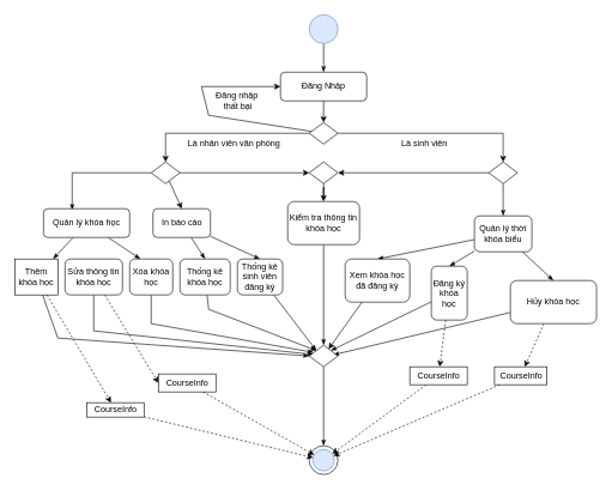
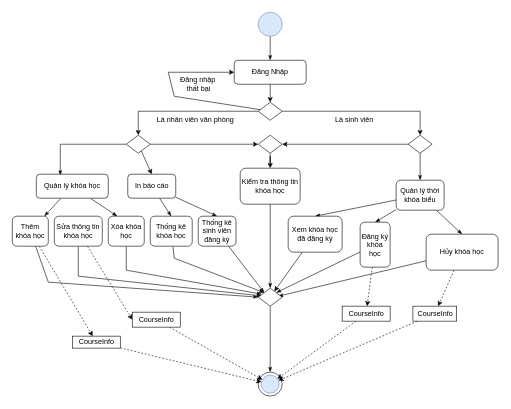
  <mxCell id="0" />
  <mxCell id="1" parent="0" />
  <mxCell id="2" value="" style="edgeStyle=orthogonalEdgeStyle;rounded=0;orthogonalLoop=1;jettySize=auto;html=1;endArrow=classicThin;endFill=1;" parent="1" source="3" target="5" edge="1"><mxGeometry relative="1" as="geometry" /></mxCell>
  <mxCell id="3" value="" style="ellipse;whiteSpace=wrap;html=1;aspect=fixed;fillColor=#dae8fc;strokeColor=#6c8ebf;" parent="1" vertex="1"><mxGeometry x="430" y="20" width="40" height="40" as="geometry" /></mxCell>
  <mxCell id="4" value="" style="rounded=0;orthogonalLoop=1;jettySize=auto;html=1;entryX=0.5;entryY=0;entryDx=0;entryDy=0;" parent="1" source="5" edge="1" target="11"><mxGeometry relative="1" as="geometry"><mxPoint x="450" y="160" as="targetPoint" /></mxGeometry></mxCell>
  <mxCell id="5" value="Đăng Nhập" style="rounded=1;whiteSpace=wrap;html=1;direction=west;" parent="1" vertex="1"><mxGeometry x="390" y="100" width="120" height="40" as="geometry" /></mxCell>
  <mxCell id="6" style="edgeStyle=orthogonalEdgeStyle;rounded=0;orthogonalLoop=1;jettySize=auto;html=1;" edge="1" parent="1" source="11" target="63"><mxGeometry relative="1" as="geometry"><mxPoint x="229.69" y="220.103" as="targetPoint" /></mxGeometry></mxCell>
  <mxCell id="7" value="Là nhân viên văn phòng" style="text;html=1;resizable=0;points=[];align=center;verticalAlign=middle;labelBackgroundColor=#ffffff;" vertex="1" connectable="0" parent="6"><mxGeometry x="0.127" relative="1" as="geometry"><mxPoint x="29.5" y="14.5" as="offset" /></mxGeometry></mxCell>
  <mxCell id="8" style="edgeStyle=orthogonalEdgeStyle;rounded=0;orthogonalLoop=1;jettySize=auto;html=1;" edge="1" parent="1" source="11" target="65"><mxGeometry relative="1" as="geometry"><mxPoint x="700.034" y="220.103" as="targetPoint" /></mxGeometry></mxCell>
  <mxCell id="9" style="edgeStyle=none;rounded=0;orthogonalLoop=1;jettySize=auto;html=1;entryX=1;entryY=0.5;entryDx=0;entryDy=0;" edge="1" parent="1" source="11" target="5"><mxGeometry relative="1" as="geometry"><mxPoint x="310" y="130" as="targetPoint" /><Array as="points"><mxPoint x="290" y="160" /><mxPoint x="280" y="120" /></Array></mxGeometry></mxCell>
  <mxCell id="10" value="Đăng nhập&lt;br&gt;&amp;nbsp;thất bại" style="text;html=1;resizable=0;points=[];align=center;verticalAlign=middle;labelBackgroundColor=#ffffff;" vertex="1" connectable="0" parent="9"><mxGeometry x="-0.116" y="2" relative="1" as="geometry"><mxPoint x="24.5" y="-25.5" as="offset" /></mxGeometry></mxCell>
  <mxCell id="11" value="" style="rhombus;whiteSpace=wrap;html=1;" parent="1" vertex="1"><mxGeometry x="430" y="170" width="40" height="30" as="geometry" /></mxCell>
  <mxCell id="12" style="edgeStyle=elbowEdgeStyle;rounded=0;orthogonalLoop=1;jettySize=auto;elbow=vertical;html=1;entryX=0.333;entryY=0.05;entryDx=0;entryDy=0;entryPerimeter=0;endArrow=classicThin;endFill=1;" parent="1" source="63" target="18" edge="1"><mxGeometry relative="1" as="geometry"><Array as="points"><mxPoint x="160" y="240" /></Array><mxPoint x="169.69" y="240.103" as="sourcePoint" /></mxGeometry></mxCell>
  <mxCell id="13" style="edgeStyle=orthogonalEdgeStyle;rounded=0;orthogonalLoop=1;jettySize=auto;html=1;entryX=0;entryY=0.5;entryDx=0;entryDy=0;" edge="1" parent="1" source="63" target="53"><mxGeometry relative="1" as="geometry"><mxPoint x="290" y="240.103" as="sourcePoint" /></mxGeometry></mxCell>
  <mxCell id="14" value="" style="edgeStyle=none;rounded=0;orthogonalLoop=1;jettySize=auto;html=1;endArrow=classicThin;endFill=1;" parent="1" source="65" target="39" edge="1"><mxGeometry relative="1" as="geometry"><mxPoint x="700" y="260" as="sourcePoint" /></mxGeometry></mxCell>
  <mxCell id="15" style="edgeStyle=orthogonalEdgeStyle;rounded=0;orthogonalLoop=1;jettySize=auto;html=1;entryX=1;entryY=0.5;entryDx=0;entryDy=0;" edge="1" parent="1" source="65" target="53"><mxGeometry relative="1" as="geometry"><mxPoint x="640" y="240.103" as="sourcePoint" /></mxGeometry></mxCell>
  <mxCell id="16" value="" style="rounded=0;orthogonalLoop=1;jettySize=auto;elbow=vertical;html=1;endArrow=classicThin;endFill=1;" parent="1" source="18" target="21" edge="1"><mxGeometry relative="1" as="geometry" /></mxCell>
  <mxCell id="17" style="edgeStyle=none;rounded=0;orthogonalLoop=1;jettySize=auto;html=1;entryX=0.25;entryY=0;entryDx=0;entryDy=0;endArrow=classicThin;endFill=1;" parent="1" source="18" target="31" edge="1"><mxGeometry relative="1" as="geometry" /></mxCell>
  <mxCell id="18" value="Quản lý khóa học" style="rounded=1;whiteSpace=wrap;html=1;" parent="1" vertex="1"><mxGeometry x="60" y="290" width="120" height="40" as="geometry" /></mxCell>
  <mxCell id="19" style="edgeStyle=none;rounded=0;orthogonalLoop=1;jettySize=auto;html=1;entryX=0;entryY=0.5;entryDx=0;entryDy=0;endArrow=classicThin;endFill=1;" parent="1" source="21" target="49" edge="1"><mxGeometry relative="1" as="geometry"><Array as="points"><mxPoint x="80" y="470" /></Array></mxGeometry></mxCell>
  <mxCell id="20" style="edgeStyle=none;rounded=0;orthogonalLoop=1;jettySize=auto;html=1;dashed=1;" edge="1" parent="1" source="21" target="57"><mxGeometry relative="1" as="geometry" /></mxCell>
- <mxCell id="21" value="Thêm khóa học" style="whiteSpace=wrap;html=1;rounded=0;" parent="1" vertex="1"><mxGeometry x="20" y="360" width="60" height="50" as="geometry" /></mxCell>
+ <mxCell id="21" value="Thêm khóa học" style="rounded=1;whiteSpace=wrap;html=1;" parent="1" vertex="1"><mxGeometry x="20" y="360" width="60" height="50" as="geometry" /></mxCell>
  <mxCell id="22" style="edgeStyle=none;rounded=0;orthogonalLoop=1;jettySize=auto;html=1;entryX=0.5;entryY=0;entryDx=0;entryDy=0;endArrow=classicThin;endFill=1;" parent="1" source="24" target="29" edge="1"><mxGeometry relative="1" as="geometry" /></mxCell>
  <mxCell id="23" style="edgeStyle=none;rounded=0;orthogonalLoop=1;jettySize=auto;html=1;entryX=0.5;entryY=0;entryDx=0;entryDy=0;endArrow=classicThin;endFill=1;" parent="1" source="24" target="33" edge="1"><mxGeometry relative="1" as="geometry" /></mxCell>
  <mxCell id="24" value="In báo cáo" style="rounded=1;whiteSpace=wrap;html=1;" parent="1" vertex="1"><mxGeometry x="212.5" y="290" width="80" height="40" as="geometry" /></mxCell>
  <mxCell id="25" style="edgeStyle=none;rounded=0;orthogonalLoop=1;jettySize=auto;html=1;entryX=0.15;entryY=0.433;entryDx=0;entryDy=0;entryPerimeter=0;endArrow=classicThin;endFill=1;" parent="1" source="27" target="49" edge="1"><mxGeometry relative="1" as="geometry"><Array as="points"><mxPoint x="130" y="460" /></Array></mxGeometry></mxCell>
  <mxCell id="26" style="rounded=0;orthogonalLoop=1;jettySize=auto;html=1;entryX=0;entryY=0.5;entryDx=0;entryDy=0;dashed=1;" edge="1" parent="1" source="27" target="55"><mxGeometry relative="1" as="geometry" /></mxCell>
  <mxCell id="27" value="Sửa thông tin khóa học" style="rounded=1;whiteSpace=wrap;html=1;" parent="1" vertex="1"><mxGeometry x="90" y="360" width="80" height="50" as="geometry" /></mxCell>
  <mxCell id="28" style="edgeStyle=none;rounded=0;orthogonalLoop=1;jettySize=auto;html=1;entryX=0;entryY=0;entryDx=0;entryDy=0;endArrow=classicThin;endFill=1;" parent="1" source="29" target="49" edge="1"><mxGeometry relative="1" as="geometry"><Array as="points"><mxPoint x="290" y="430" /></Array></mxGeometry></mxCell>
  <mxCell id="29" value="Thống kê khóa học" style="rounded=1;whiteSpace=wrap;html=1;" parent="1" vertex="1"><mxGeometry x="250" y="360" width="70" height="50" as="geometry" /></mxCell>
  <mxCell id="30" style="edgeStyle=none;rounded=0;orthogonalLoop=1;jettySize=auto;html=1;entryX=0.15;entryY=0.333;entryDx=0;entryDy=0;entryPerimeter=0;endArrow=classicThin;endFill=1;" parent="1" source="31" target="49" edge="1"><mxGeometry relative="1" as="geometry"><Array as="points"><mxPoint x="210" y="450" /></Array></mxGeometry></mxCell>
  <mxCell id="31" value="Xóa khóa học" style="rounded=1;whiteSpace=wrap;html=1;" parent="1" vertex="1"><mxGeometry x="180" y="360" width="60" height="50" as="geometry" /></mxCell>
  <mxCell id="32" style="edgeStyle=none;rounded=0;orthogonalLoop=1;jettySize=auto;html=1;entryX=0;entryY=0;entryDx=0;entryDy=0;endArrow=classicThin;endFill=1;" parent="1" source="33" target="49" edge="1"><mxGeometry relative="1" as="geometry" /></mxCell>
  <mxCell id="33" value="Thống kê sinh viên đăng ký" style="rounded=1;whiteSpace=wrap;html=1;" parent="1" vertex="1"><mxGeometry x="330" y="360" width="63" height="50" as="geometry" /></mxCell>
  <mxCell id="34" style="edgeStyle=none;rounded=0;orthogonalLoop=1;jettySize=auto;html=1;entryX=0.5;entryY=0;entryDx=0;entryDy=0;endArrow=classicThin;endFill=1;" parent="1" source="35" target="49" edge="1"><mxGeometry relative="1" as="geometry" /></mxCell>
  <mxCell id="35" value="Kiểm tra thông tin khóa học" style="rounded=1;whiteSpace=wrap;html=1;" parent="1" vertex="1"><mxGeometry x="400" y="280" width="100" height="60" as="geometry" /></mxCell>
  <mxCell id="36" style="edgeStyle=none;rounded=0;orthogonalLoop=1;jettySize=auto;html=1;entryX=0.5;entryY=0;entryDx=0;entryDy=0;endArrow=classicThin;endFill=1;" parent="1" source="39" target="47" edge="1"><mxGeometry relative="1" as="geometry" /></mxCell>
  <mxCell id="37" style="edgeStyle=none;rounded=0;orthogonalLoop=1;jettySize=auto;html=1;entryX=0.5;entryY=0;entryDx=0;entryDy=0;endArrow=classicThin;endFill=1;" parent="1" source="39" target="44" edge="1"><mxGeometry relative="1" as="geometry" /></mxCell>
  <mxCell id="38" style="edgeStyle=none;rounded=0;orthogonalLoop=1;jettySize=auto;html=1;entryX=0.5;entryY=0;entryDx=0;entryDy=0;endArrow=classicThin;endFill=1;" parent="1" source="39" target="42" edge="1"><mxGeometry relative="1" as="geometry" /></mxCell>
  <mxCell id="39" value="Quản lý thời khóa biểu" style="rounded=1;whiteSpace=wrap;html=1;" parent="1" vertex="1"><mxGeometry x="660" y="300" width="80" height="50" as="geometry" /></mxCell>
  <mxCell id="40" style="edgeStyle=none;rounded=0;orthogonalLoop=1;jettySize=auto;html=1;entryX=0.833;entryY=0.45;entryDx=0;entryDy=0;entryPerimeter=0;endArrow=classicThin;endFill=1;" parent="1" source="42" target="49" edge="1"><mxGeometry relative="1" as="geometry" /></mxCell>
  <mxCell id="41" style="edgeStyle=none;rounded=0;orthogonalLoop=1;jettySize=auto;html=1;dashed=1;" edge="1" parent="1" source="42" target="61"><mxGeometry relative="1" as="geometry" /></mxCell>
  <mxCell id="42" value="Hủy khóa học" style="rounded=1;whiteSpace=wrap;html=1;" parent="1" vertex="1"><mxGeometry x="710" y="390" width="120" height="60" as="geometry" /></mxCell>
  <mxCell id="43" style="rounded=0;orthogonalLoop=1;jettySize=auto;html=1;" edge="1" parent="1" source="44" target="49"><mxGeometry relative="1" as="geometry" /></mxCell>
  <mxCell id="44" value="Xem khóa học đã đăng ký" style="rounded=1;whiteSpace=wrap;html=1;" parent="1" vertex="1"><mxGeometry x="480" y="360" width="90" height="60" as="geometry" /></mxCell>
  <mxCell id="45" style="edgeStyle=none;rounded=0;orthogonalLoop=1;jettySize=auto;html=1;entryX=1;entryY=0;entryDx=0;entryDy=0;endArrow=classicThin;endFill=1;" parent="1" source="47" target="49" edge="1"><mxGeometry relative="1" as="geometry" /></mxCell>
  <mxCell id="46" style="edgeStyle=none;rounded=0;orthogonalLoop=1;jettySize=auto;html=1;dashed=1;" edge="1" parent="1" source="47" target="59"><mxGeometry relative="1" as="geometry" /></mxCell>
  <mxCell id="47" value="Đăng ký khóa học" style="rounded=1;whiteSpace=wrap;html=1;" parent="1" vertex="1"><mxGeometry x="600" y="370" width="50" height="75" as="geometry" /></mxCell>
  <mxCell id="48" style="edgeStyle=none;rounded=0;orthogonalLoop=1;jettySize=auto;html=1;entryX=0.5;entryY=0;entryDx=0;entryDy=0;endArrow=classicThin;endFill=1;" parent="1" source="49" target="50" edge="1"><mxGeometry relative="1" as="geometry" /></mxCell>
  <mxCell id="49" value="" style="rhombus;whiteSpace=wrap;html=1;" parent="1" vertex="1"><mxGeometry x="430" y="480" width="40" height="30" as="geometry" /></mxCell>
  <mxCell id="50" value="" style="ellipse;whiteSpace=wrap;html=1;aspect=fixed;" parent="1" vertex="1"><mxGeometry x="430" y="620" width="40" height="40" as="geometry" /></mxCell>
  <mxCell id="51" value="" style="ellipse;whiteSpace=wrap;html=1;aspect=fixed;fillColor=#dae8fc;strokeColor=#6c8ebf;" parent="1" vertex="1"><mxGeometry x="435" y="625" width="30" height="30" as="geometry" /></mxCell>
  <mxCell id="52" style="edgeStyle=orthogonalEdgeStyle;rounded=0;orthogonalLoop=1;jettySize=auto;html=1;entryX=0.5;entryY=0;entryDx=0;entryDy=0;" edge="1" parent="1" source="53" target="35"><mxGeometry relative="1" as="geometry" /></mxCell>
  <mxCell id="53" value="" style="rhombus;whiteSpace=wrap;html=1;" vertex="1" parent="1"><mxGeometry x="430" y="225" width="40" height="30" as="geometry" /></mxCell>
  <mxCell id="54" style="edgeStyle=none;rounded=0;orthogonalLoop=1;jettySize=auto;html=1;dashed=1;" edge="1" parent="1" source="55" target="51"><mxGeometry relative="1" as="geometry" /></mxCell>
  <mxCell id="55" value="CourseInfo" style="html=1;" vertex="1" parent="1"><mxGeometry x="220" y="520" width="80" height="25" as="geometry" /></mxCell>
  <mxCell id="56" style="edgeStyle=none;rounded=0;orthogonalLoop=1;jettySize=auto;html=1;dashed=1;" edge="1" parent="1" source="57" target="51"><mxGeometry relative="1" as="geometry" /></mxCell>
  <mxCell id="57" value="CourseInfo" style="html=1;" vertex="1" parent="1"><mxGeometry x="120" y="560" width="80" height="20" as="geometry" /></mxCell>
  <mxCell id="58" style="edgeStyle=none;rounded=0;orthogonalLoop=1;jettySize=auto;html=1;dashed=1;" edge="1" parent="1" source="59" target="51"><mxGeometry relative="1" as="geometry" /></mxCell>
  <mxCell id="59" value="CourseInfo" style="html=1;" vertex="1" parent="1"><mxGeometry x="570" y="510" width="80" height="25" as="geometry" /></mxCell>
  <mxCell id="60" style="edgeStyle=none;rounded=0;orthogonalLoop=1;jettySize=auto;html=1;dashed=1;" edge="1" parent="1" source="61" target="51"><mxGeometry relative="1" as="geometry" /></mxCell>
  <mxCell id="61" value="CourseInfo" style="html=1;" vertex="1" parent="1"><mxGeometry x="688" y="510" width="73" height="25" as="geometry" /></mxCell>
  <mxCell id="62" style="edgeStyle=none;rounded=0;orthogonalLoop=1;jettySize=auto;html=1;entryX=0.5;entryY=0;entryDx=0;entryDy=0;" edge="1" parent="1" source="63" target="24"><mxGeometry relative="1" as="geometry" /></mxCell>
  <mxCell id="63" value="" style="rhombus;whiteSpace=wrap;html=1;" vertex="1" parent="1"><mxGeometry x="210" y="225" width="40" height="30" as="geometry" /></mxCell>
  <mxCell id="64" value="Là sinh viên" style="text;html=1;resizable=0;points=[];align=center;verticalAlign=middle;labelBackgroundColor=#ffffff;" vertex="1" connectable="0" parent="1"><mxGeometry x="560.213" y="184.776" as="geometry"><mxPoint x="29.5" y="14.5" as="offset" /></mxGeometry></mxCell>
  <mxCell id="65" value="" style="rhombus;whiteSpace=wrap;html=1;" vertex="1" parent="1"><mxGeometry x="680" y="225" width="40" height="30" as="geometry" /></mxCell>
